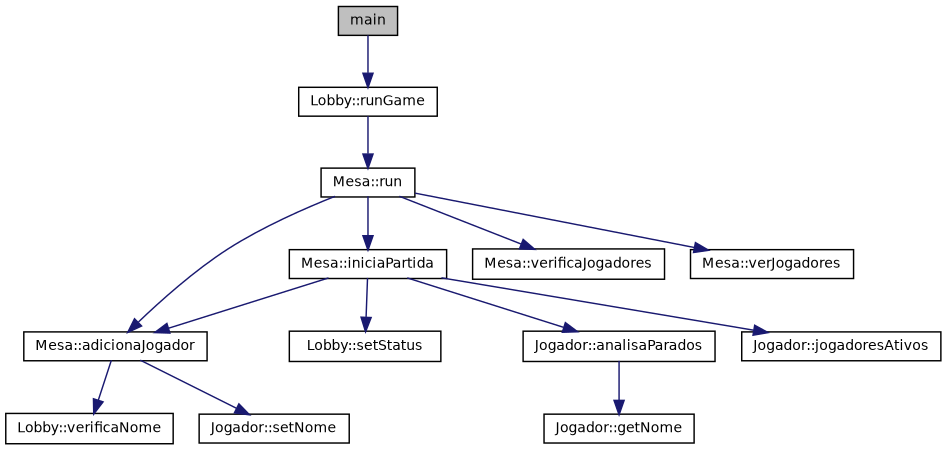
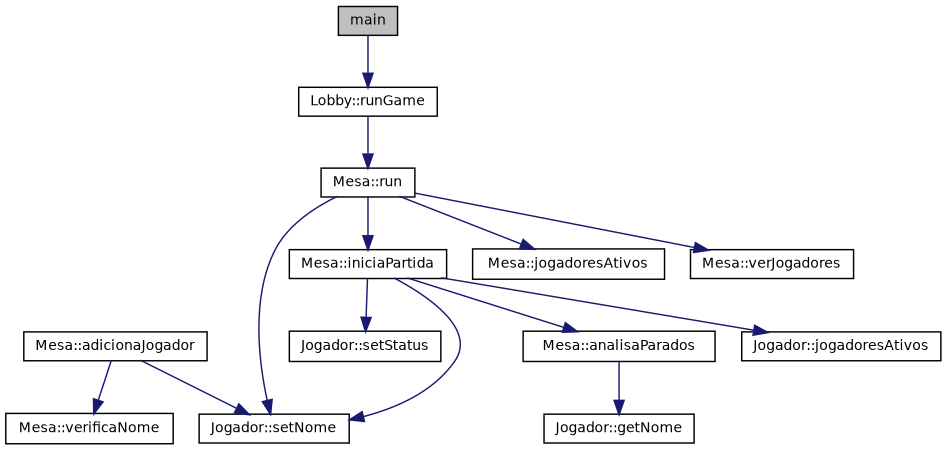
  digraph {
    rankdir=TB
    node [color=black fillcolor=white fontname=Helvetica fontsize=10 shape=record style=filled]
    edge [color=midnightblue fontname=Helvetica fontsize=10 labelfontname=Helvetica labelfontsize=10 style=solid]
    n1 [fillcolor=grey75 fontcolor=black height=0.2 label=main width=0.4]
    n2 [height=0.2 label="Lobby::runGame" width=0.4]
    n3 [height=0.2 label="Mesa::run" width=0.4]
    n4 [height=0.2 label="Mesa::adicionaJogador" width=0.4]
-   n5 [height=0.2 label="Mesa::verificaJogadores" width=0.4]
+   n5 [height=0.2 label="Mesa::jogadoresAtivos" width=0.4]
    n6 [height=0.2 label="Mesa::iniciaPartida" width=0.4]
    n7 [height=0.2 label="Mesa::verJogadores" width=0.4]
    n8 [height=0.2 label="Jogador::setNome" width=0.4]
-   n9 [height=0.2 label="Lobby::verificaNome" width=0.4]
+   n9 [height=0.2 label="Mesa::verificaNome" width=0.4]
    n10 [height=0.2 label="Jogador::jogadoresAtivos" width=0.4]
-   n11 [height=0.2 label="Lobby::setStatus" width=0.4]
-   n12 [height=0.2 label="Jogador::analisaParados" width=0.4]
+   n11 [height=0.2 label="Jogador::setStatus" width=0.4]
+   n12 [height=0.2 label="Mesa::analisaParados" width=0.4]
    n13 [height=0.2 label="Jogador::getNome" width=0.4]
    n1 -> n2
    n2 -> n3
-   n3 -> n4
+   n3 -> n8
    n3 -> n5
    n3 -> n6
    n3 -> n7
    n4 -> n8
    n4 -> n9
-   n6 -> n4
+   n6 -> n8
    n6 -> n10
    n6 -> n11
    n6 -> n12
    n12 -> n13
  }
